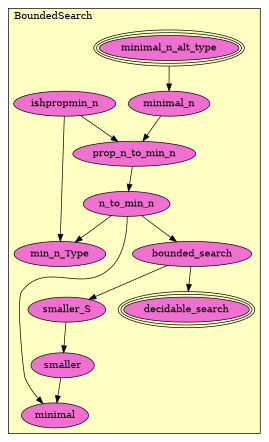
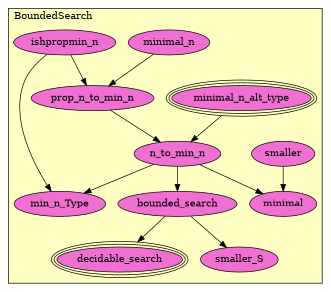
  digraph {
    node [fillcolor="#F070D1" style=filled]
    n1 [label=minimal_n_alt_type peripheries=3]
    n2 [label=decidable_search peripheries=3]
    n3 [label=minimal_n]
    n4 [label=prop_n_to_min_n]
    n5 [label=n_to_min_n]
    n6 [label=bounded_search]
    n7 [label=smaller_S]
    n8 [label=smaller]
    n9 [label=ishpropmin_n]
    n10 [label=min_n_Type]
    n11 [label=minimal]
    subgraph cluster_1 {
      fillcolor="#FFFFC3"
      label=BoundedSearch
      labeljust=l
      style=filled
      n1
      n2
      n3
      n4
      n5
      n6
      n7
      n8
      n9
      n10
      n11
    }
-   n1 -> n3
+   n1 -> n5
    n3 -> n4
    n4 -> n5
    n5 -> n6
    n5 -> n10
    n5 -> n11
    n6 -> n2
    n6 -> n7
-   n7 -> n8
    n8 -> n11
    n9 -> n4
    n9 -> n10
  }
